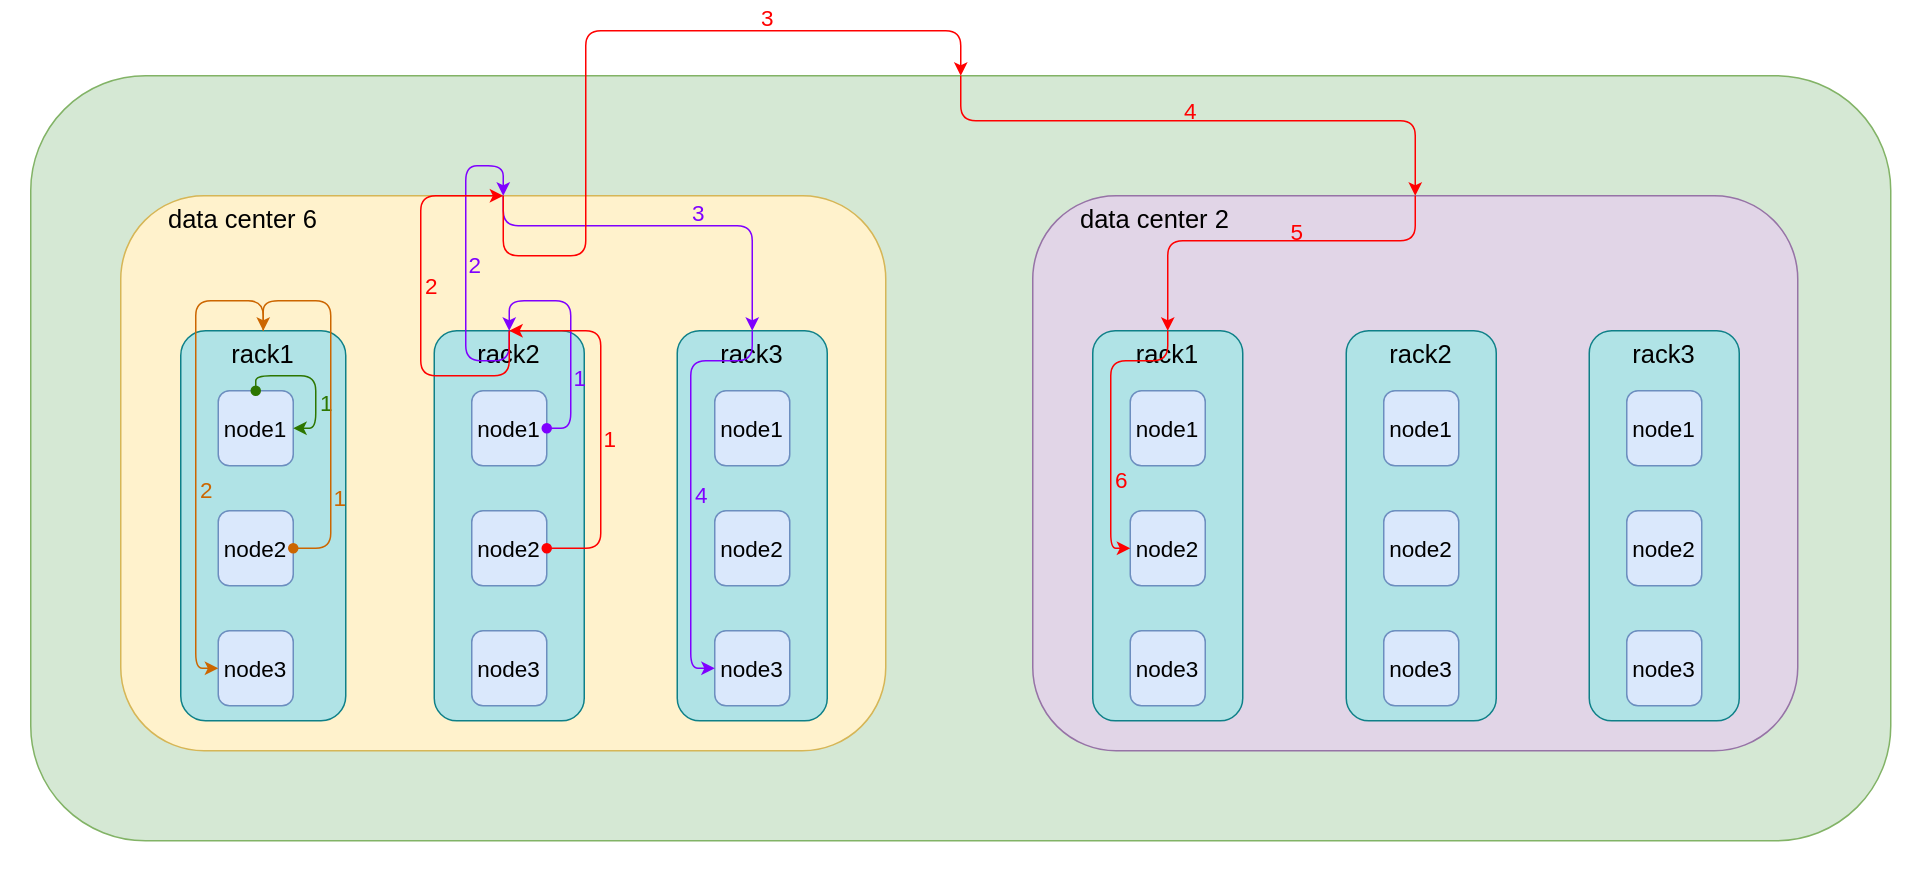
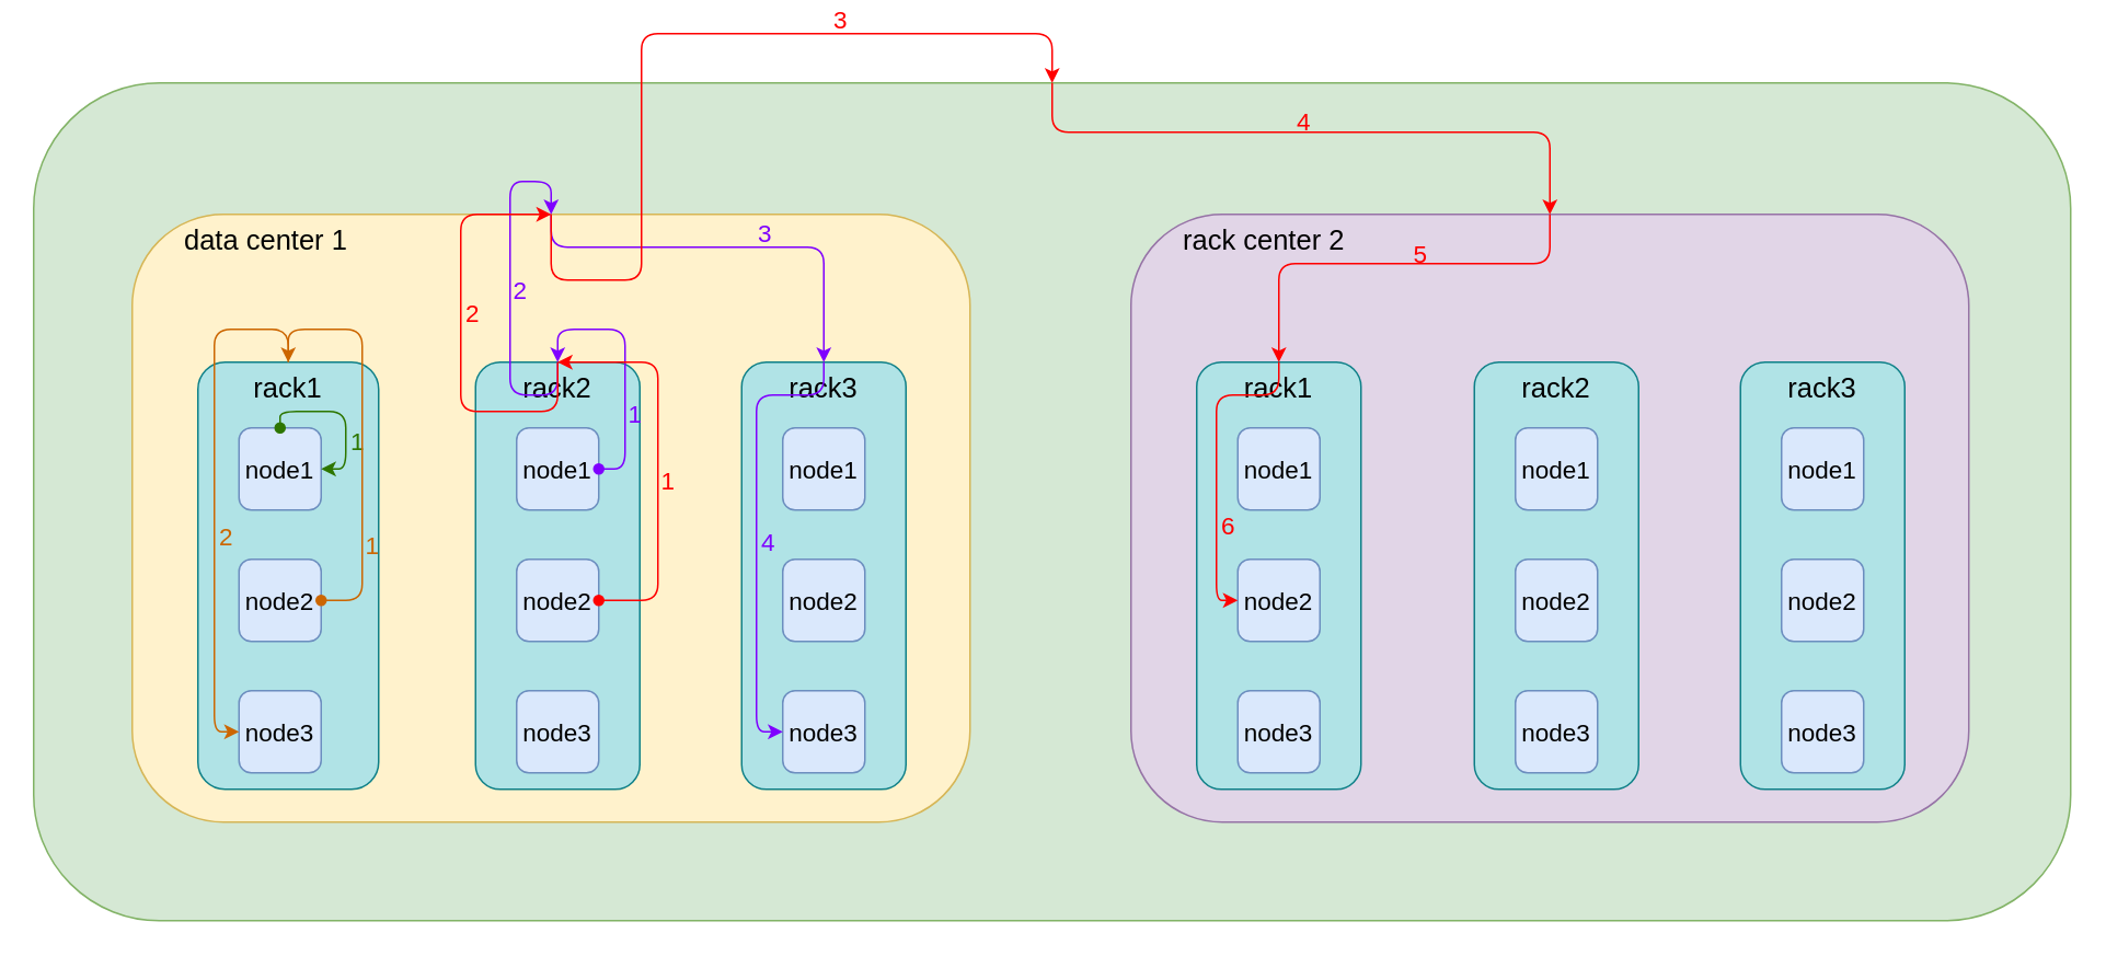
  <mxCell id="0" />
  <mxCell id="1" parent="0" />
  <mxCell id="2" style="edgeStyle=orthogonalEdgeStyle;rounded=1;orthogonalLoop=1;jettySize=auto;html=1;exitX=1;exitY=0;exitDx=0;exitDy=0;entryX=0;entryY=0;entryDx=0;entryDy=0;strokeColor=#80FF00;strokeWidth=1;fontSize=15;fontColor=#2D7600;startArrow=oval;startFill=1;endArrow=classic;endFill=1;" edge="1" parent="1" source="13" target="18"><mxGeometry relative="1" as="geometry" /></mxCell>
  <mxCell id="3" value="" style="rounded=1;whiteSpace=wrap;html=1;fontSize=17;align=center;verticalAlign=middle;fillColor=#d5e8d4;strokeColor=#82b366;spacingBottom=0;" vertex="1" parent="1"><mxGeometry x="20" y="50" width="1240" height="510" as="geometry" /></mxCell>
- <mxCell id="4" value="data center 6" style="rounded=1;whiteSpace=wrap;html=1;fillColor=#fff2cc;strokeColor=#d6b656;fontSize=17;align=left;verticalAlign=top;spacingLeft=30;" vertex="1" parent="1"><mxGeometry x="80" y="130" width="510" height="370" as="geometry" /></mxCell>
+ <mxCell id="4" value="data center 1" style="rounded=1;whiteSpace=wrap;html=1;fillColor=#fff2cc;strokeColor=#d6b656;fontSize=17;align=left;verticalAlign=top;spacingLeft=30;" vertex="1" parent="1"><mxGeometry x="80" y="130" width="510" height="370" as="geometry" /></mxCell>
  <mxCell id="5" value="rack1" style="rounded=1;whiteSpace=wrap;html=1;fillColor=#b0e3e6;strokeColor=#0e8088;fontSize=17;align=center;verticalAlign=top;" vertex="1" parent="1"><mxGeometry x="120" y="220" width="110" height="260" as="geometry" /></mxCell>
  <mxCell id="6" value="node1" style="rounded=1;whiteSpace=wrap;html=1;fillColor=#dae8fc;strokeColor=#6c8ebf;fontSize=15;align=center;verticalAlign=middle;" vertex="1" parent="1"><mxGeometry x="145" y="260" width="50" height="50" as="geometry" /></mxCell>
  <mxCell id="7" value="node2" style="rounded=1;whiteSpace=wrap;html=1;fillColor=#dae8fc;strokeColor=#6c8ebf;fontSize=15;align=center;verticalAlign=middle;" vertex="1" parent="1"><mxGeometry x="145" y="340" width="50" height="50" as="geometry" /></mxCell>
  <mxCell id="8" value="node3" style="rounded=1;whiteSpace=wrap;html=1;fillColor=#dae8fc;strokeColor=#6c8ebf;fontSize=15;align=center;verticalAlign=middle;" vertex="1" parent="1"><mxGeometry x="145" y="420" width="50" height="50" as="geometry" /></mxCell>
  <mxCell id="9" value="rack2" style="rounded=1;whiteSpace=wrap;html=1;fillColor=#b0e3e6;strokeColor=#0e8088;fontSize=17;align=center;verticalAlign=top;" vertex="1" parent="1"><mxGeometry x="289" y="220" width="100" height="260" as="geometry" /></mxCell>
  <mxCell id="10" value="node1" style="rounded=1;whiteSpace=wrap;html=1;fillColor=#dae8fc;strokeColor=#6c8ebf;fontSize=15;align=center;verticalAlign=middle;" vertex="1" parent="1"><mxGeometry x="314" y="260" width="50" height="50" as="geometry" /></mxCell>
  <mxCell id="11" value="node2" style="rounded=1;whiteSpace=wrap;html=1;fillColor=#dae8fc;strokeColor=#6c8ebf;fontSize=15;align=center;verticalAlign=middle;" vertex="1" parent="1"><mxGeometry x="314" y="340" width="50" height="50" as="geometry" /></mxCell>
  <mxCell id="12" value="node3" style="rounded=1;whiteSpace=wrap;html=1;fillColor=#dae8fc;strokeColor=#6c8ebf;fontSize=15;align=center;verticalAlign=middle;" vertex="1" parent="1"><mxGeometry x="314" y="420" width="50" height="50" as="geometry" /></mxCell>
  <mxCell id="13" value="rack3" style="rounded=1;whiteSpace=wrap;html=1;fillColor=#b0e3e6;strokeColor=#0e8088;fontSize=17;align=center;verticalAlign=top;" vertex="1" parent="1"><mxGeometry x="451" y="220" width="100" height="260" as="geometry" /></mxCell>
  <mxCell id="14" value="node1" style="rounded=1;whiteSpace=wrap;html=1;fillColor=#dae8fc;strokeColor=#6c8ebf;fontSize=15;align=center;verticalAlign=middle;" vertex="1" parent="1"><mxGeometry x="476" y="260" width="50" height="50" as="geometry" /></mxCell>
  <mxCell id="15" value="node2" style="rounded=1;whiteSpace=wrap;html=1;fillColor=#dae8fc;strokeColor=#6c8ebf;fontSize=15;align=center;verticalAlign=middle;" vertex="1" parent="1"><mxGeometry x="476" y="340" width="50" height="50" as="geometry" /></mxCell>
  <mxCell id="16" value="node3" style="rounded=1;whiteSpace=wrap;html=1;fillColor=#dae8fc;strokeColor=#6c8ebf;fontSize=15;align=center;verticalAlign=middle;" vertex="1" parent="1"><mxGeometry x="476" y="420" width="50" height="50" as="geometry" /></mxCell>
- <mxCell id="17" value="data center 2" style="rounded=1;whiteSpace=wrap;html=1;fillColor=#e1d5e7;strokeColor=#9673a6;fontSize=17;align=left;verticalAlign=top;spacingLeft=30;" vertex="1" parent="1"><mxGeometry x="688" y="130" width="510" height="370" as="geometry" /></mxCell>
+ <mxCell id="17" value="rack center 2" style="rounded=1;whiteSpace=wrap;html=1;fillColor=#e1d5e7;strokeColor=#9673a6;fontSize=17;align=left;verticalAlign=top;spacingLeft=30;" vertex="1" parent="1"><mxGeometry x="688" y="130" width="510" height="370" as="geometry" /></mxCell>
  <mxCell id="18" value="rack1" style="rounded=1;whiteSpace=wrap;html=1;fillColor=#b0e3e6;strokeColor=#0e8088;fontSize=17;align=center;verticalAlign=top;" vertex="1" parent="1"><mxGeometry x="728" y="220" width="100" height="260" as="geometry" /></mxCell>
  <mxCell id="19" value="node1" style="rounded=1;whiteSpace=wrap;html=1;fillColor=#dae8fc;strokeColor=#6c8ebf;fontSize=15;align=center;verticalAlign=middle;" vertex="1" parent="1"><mxGeometry x="753" y="260" width="50" height="50" as="geometry" /></mxCell>
  <mxCell id="20" value="node2" style="rounded=1;whiteSpace=wrap;html=1;fillColor=#dae8fc;strokeColor=#6c8ebf;fontSize=15;align=center;verticalAlign=middle;" vertex="1" parent="1"><mxGeometry x="753" y="340" width="50" height="50" as="geometry" /></mxCell>
  <mxCell id="21" value="node3" style="rounded=1;whiteSpace=wrap;html=1;fillColor=#dae8fc;strokeColor=#6c8ebf;fontSize=15;align=center;verticalAlign=middle;" vertex="1" parent="1"><mxGeometry x="753" y="420" width="50" height="50" as="geometry" /></mxCell>
  <mxCell id="22" value="rack2" style="rounded=1;whiteSpace=wrap;html=1;fillColor=#b0e3e6;strokeColor=#0e8088;fontSize=17;align=center;verticalAlign=top;" vertex="1" parent="1"><mxGeometry x="897" y="220" width="100" height="260" as="geometry" /></mxCell>
  <mxCell id="23" value="node1" style="rounded=1;whiteSpace=wrap;html=1;fillColor=#dae8fc;strokeColor=#6c8ebf;fontSize=15;align=center;verticalAlign=middle;" vertex="1" parent="1"><mxGeometry x="922" y="260" width="50" height="50" as="geometry" /></mxCell>
  <mxCell id="24" value="node2" style="rounded=1;whiteSpace=wrap;html=1;fillColor=#dae8fc;strokeColor=#6c8ebf;fontSize=15;align=center;verticalAlign=middle;" vertex="1" parent="1"><mxGeometry x="922" y="340" width="50" height="50" as="geometry" /></mxCell>
  <mxCell id="25" value="node3" style="rounded=1;whiteSpace=wrap;html=1;fillColor=#dae8fc;strokeColor=#6c8ebf;fontSize=15;align=center;verticalAlign=middle;" vertex="1" parent="1"><mxGeometry x="922" y="420" width="50" height="50" as="geometry" /></mxCell>
  <mxCell id="26" value="rack3" style="rounded=1;whiteSpace=wrap;html=1;fillColor=#b0e3e6;strokeColor=#0e8088;fontSize=17;align=center;verticalAlign=top;" vertex="1" parent="1"><mxGeometry x="1059" y="220" width="100" height="260" as="geometry" /></mxCell>
  <mxCell id="27" value="node1" style="rounded=1;whiteSpace=wrap;html=1;fillColor=#dae8fc;strokeColor=#6c8ebf;fontSize=15;align=center;verticalAlign=middle;" vertex="1" parent="1"><mxGeometry x="1084" y="260" width="50" height="50" as="geometry" /></mxCell>
  <mxCell id="28" value="node2" style="rounded=1;whiteSpace=wrap;html=1;fillColor=#dae8fc;strokeColor=#6c8ebf;fontSize=15;align=center;verticalAlign=middle;" vertex="1" parent="1"><mxGeometry x="1084" y="340" width="50" height="50" as="geometry" /></mxCell>
  <mxCell id="29" value="node3" style="rounded=1;whiteSpace=wrap;html=1;fillColor=#dae8fc;strokeColor=#6c8ebf;fontSize=15;align=center;verticalAlign=middle;" vertex="1" parent="1"><mxGeometry x="1084" y="420" width="50" height="50" as="geometry" /></mxCell>
  <mxCell id="30" style="edgeStyle=orthogonalEdgeStyle;rounded=1;orthogonalLoop=1;jettySize=auto;html=1;exitX=0.5;exitY=0;exitDx=0;exitDy=0;entryX=1;entryY=0.5;entryDx=0;entryDy=0;fontSize=18;fontColor=#C73500;fillColor=#60a917;strokeColor=#2D7600;startArrow=oval;startFill=1;" edge="1" parent="1" source="6" target="6"><mxGeometry relative="1" as="geometry"><Array as="points"><mxPoint x="170" y="250" /><mxPoint x="210" y="250" /><mxPoint x="210" y="285" /></Array></mxGeometry></mxCell>
  <mxCell id="31" value="1" style="edgeLabel;html=1;align=center;verticalAlign=middle;resizable=0;points=[];fontSize=15;fontColor=#2D7600;labelBackgroundColor=none;" vertex="1" connectable="0" parent="30"><mxGeometry x="-0.21" y="-1" relative="1" as="geometry"><mxPoint x="16" y="16" as="offset" /></mxGeometry></mxCell>
  <mxCell id="32" style="edgeStyle=orthogonalEdgeStyle;rounded=1;orthogonalLoop=1;jettySize=auto;html=1;exitX=0.5;exitY=0;exitDx=0;exitDy=0;entryX=0;entryY=0.5;entryDx=0;entryDy=0;strokeColor=#CC6600;strokeWidth=1;fontSize=15;fontColor=#2D7600;startArrow=none;startFill=0;endArrow=classic;endFill=1;" edge="1" parent="1" source="5" target="8"><mxGeometry relative="1" as="geometry"><Array as="points"><mxPoint x="175" y="200" /><mxPoint x="130" y="200" /><mxPoint x="130" y="445" /></Array></mxGeometry></mxCell>
  <mxCell id="33" value="2" style="edgeLabel;html=1;align=center;verticalAlign=middle;resizable=0;points=[];fontSize=15;fontColor=#CC6600;labelBackgroundColor=none;" vertex="1" connectable="0" parent="32"><mxGeometry x="0.211" relative="1" as="geometry"><mxPoint x="6" y="-7" as="offset" /></mxGeometry></mxCell>
  <mxCell id="34" style="edgeStyle=orthogonalEdgeStyle;rounded=1;orthogonalLoop=1;jettySize=auto;html=1;exitX=0.5;exitY=0;exitDx=0;exitDy=0;entryX=0.5;entryY=0;entryDx=0;entryDy=0;strokeColor=#7F00FF;strokeWidth=1;fontSize=15;fontColor=#2D7600;startArrow=classic;startFill=1;endArrow=none;endFill=0;fillColor=#ffff88;" edge="1" parent="1" source="4" target="9"><mxGeometry relative="1" as="geometry"><Array as="points"><mxPoint x="335" y="110" /><mxPoint x="310" y="110" /><mxPoint x="310" y="240" /><mxPoint x="339" y="240" /></Array></mxGeometry></mxCell>
  <mxCell id="35" value="2" style="edgeLabel;align=center;verticalAlign=middle;resizable=0;points=[];fontSize=15;fontColor=#7F00FF;html=1;labelBackgroundColor=none;" vertex="1" connectable="0" parent="34"><mxGeometry x="0.099" y="2" relative="1" as="geometry"><mxPoint x="3" y="-13" as="offset" /></mxGeometry></mxCell>
  <mxCell id="36" style="edgeStyle=orthogonalEdgeStyle;rounded=1;orthogonalLoop=1;jettySize=auto;html=1;exitX=0.5;exitY=0;exitDx=0;exitDy=0;entryX=0.5;entryY=0;entryDx=0;entryDy=0;strokeColor=#7F00FF;strokeWidth=1;fontSize=15;fontColor=#2D7600;startArrow=none;startFill=0;endArrow=classic;endFill=1;" edge="1" parent="1" source="4" target="13"><mxGeometry relative="1" as="geometry"><Array as="points"><mxPoint x="335" y="150" /><mxPoint x="501" y="150" /></Array></mxGeometry></mxCell>
  <mxCell id="37" value="3" style="edgeLabel;html=1;align=center;verticalAlign=middle;resizable=0;points=[];fontSize=15;fontColor=#7F00FF;labelBackgroundColor=none;" vertex="1" connectable="0" parent="36"><mxGeometry x="0.165" y="-1" relative="1" as="geometry"><mxPoint y="-11" as="offset" /></mxGeometry></mxCell>
  <mxCell id="38" style="edgeStyle=orthogonalEdgeStyle;rounded=1;orthogonalLoop=1;jettySize=auto;html=1;exitX=0.5;exitY=0;exitDx=0;exitDy=0;entryX=0;entryY=0.5;entryDx=0;entryDy=0;strokeColor=#7F00FF;strokeWidth=1;fontSize=15;fontColor=#2D7600;startArrow=none;startFill=0;endArrow=classic;endFill=1;" edge="1" parent="1" source="13" target="16"><mxGeometry relative="1" as="geometry"><Array as="points"><mxPoint x="501" y="240" /><mxPoint x="460" y="240" /><mxPoint x="460" y="445" /></Array></mxGeometry></mxCell>
  <mxCell id="39" value="4" style="edgeLabel;html=1;align=center;verticalAlign=middle;resizable=0;points=[];fontSize=15;fontColor=#7F00FF;labelBackgroundColor=none;" vertex="1" connectable="0" parent="38"><mxGeometry x="-0.032" y="-2" relative="1" as="geometry"><mxPoint x="8" y="13" as="offset" /></mxGeometry></mxCell>
  <mxCell id="40" style="edgeStyle=orthogonalEdgeStyle;rounded=1;orthogonalLoop=1;jettySize=auto;html=1;exitX=1;exitY=0.5;exitDx=0;exitDy=0;entryX=0.5;entryY=0;entryDx=0;entryDy=0;strokeColor=#7F00FF;strokeWidth=1;fontSize=15;fontColor=#2D7600;startArrow=oval;startFill=1;endArrow=classic;endFill=1;fillColor=#ffcccc;" edge="1" parent="1" source="10" target="9"><mxGeometry relative="1" as="geometry"><Array as="points"><mxPoint x="380" y="285" /><mxPoint x="380" y="200" /><mxPoint x="339" y="200" /></Array></mxGeometry></mxCell>
  <mxCell id="41" value="1" style="edgeLabel;html=1;align=center;verticalAlign=middle;resizable=0;points=[];fontSize=15;fontColor=#7F00FF;labelBackgroundColor=none;" vertex="1" connectable="0" parent="40"><mxGeometry x="-0.486" y="1" relative="1" as="geometry"><mxPoint x="6" y="-9" as="offset" /></mxGeometry></mxCell>
  <mxCell id="42" style="edgeStyle=orthogonalEdgeStyle;rounded=1;orthogonalLoop=1;jettySize=auto;html=1;exitX=0.5;exitY=0;exitDx=0;exitDy=0;entryX=0.5;entryY=0;entryDx=0;entryDy=0;strokeColor=#FF0000;strokeWidth=1;fontSize=15;fontColor=#2D7600;startArrow=none;startFill=0;endArrow=classic;endFill=1;" edge="1" parent="1" source="9" target="4"><mxGeometry relative="1" as="geometry"><Array as="points"><mxPoint x="339" y="250" /><mxPoint x="280" y="250" /><mxPoint x="280" y="130" /></Array></mxGeometry></mxCell>
  <mxCell id="43" value="2" style="edgeLabel;html=1;align=center;verticalAlign=middle;resizable=0;points=[];fontSize=15;fontColor=#FF0000;labelBackgroundColor=none;" vertex="1" connectable="0" parent="42"><mxGeometry x="0.042" y="2" relative="1" as="geometry"><mxPoint x="8" y="-12" as="offset" /></mxGeometry></mxCell>
  <mxCell id="44" style="edgeStyle=orthogonalEdgeStyle;rounded=1;orthogonalLoop=1;jettySize=auto;html=1;exitX=1;exitY=0.5;exitDx=0;exitDy=0;entryX=0.5;entryY=0;entryDx=0;entryDy=0;strokeColor=#CC6600;strokeWidth=1;fontSize=15;fontColor=#2D7600;startArrow=oval;startFill=1;endArrow=classic;endFill=1;fillColor=#ffe6cc;" edge="1" parent="1" source="7" target="5"><mxGeometry relative="1" as="geometry"><Array as="points"><mxPoint x="220" y="365" /><mxPoint x="220" y="200" /><mxPoint x="175" y="200" /></Array></mxGeometry></mxCell>
  <mxCell id="45" value="1" style="edgeLabel;html=1;align=center;verticalAlign=middle;resizable=0;points=[];fontSize=15;fontColor=#CC6600;labelBackgroundColor=none;" vertex="1" connectable="0" parent="44"><mxGeometry x="-0.209" relative="1" as="geometry"><mxPoint x="5" y="41" as="offset" /></mxGeometry></mxCell>
  <mxCell id="46" style="edgeStyle=orthogonalEdgeStyle;rounded=1;orthogonalLoop=1;jettySize=auto;html=1;exitX=0.5;exitY=0;exitDx=0;exitDy=0;strokeColor=#FF0000;strokeWidth=1;fontSize=15;fontColor=#2D7600;startArrow=none;startFill=0;endArrow=classic;endFill=1;entryX=0.5;entryY=0;entryDx=0;entryDy=0;" edge="1" parent="1" source="4" target="3"><mxGeometry relative="1" as="geometry"><Array as="points"><mxPoint x="335" y="170" /><mxPoint x="390" y="170" /><mxPoint x="390" y="20" /><mxPoint x="640" y="20" /></Array></mxGeometry></mxCell>
  <mxCell id="47" value="3" style="edgeLabel;html=1;align=center;verticalAlign=middle;resizable=0;points=[];fontSize=15;fontColor=#FF0000;labelBackgroundColor=none;" vertex="1" connectable="0" parent="46"><mxGeometry x="0.322" relative="1" as="geometry"><mxPoint x="18" y="-10" as="offset" /></mxGeometry></mxCell>
  <mxCell id="48" style="edgeStyle=orthogonalEdgeStyle;rounded=1;orthogonalLoop=1;jettySize=auto;html=1;exitX=1;exitY=0.5;exitDx=0;exitDy=0;strokeColor=#FF0000;strokeWidth=1;fontSize=15;fontColor=#2D7600;startArrow=oval;startFill=1;endArrow=classic;endFill=1;entryX=0.5;entryY=0;entryDx=0;entryDy=0;" edge="1" parent="1" source="11" target="9"><mxGeometry relative="1" as="geometry"><Array as="points"><mxPoint x="400" y="365" /><mxPoint x="400" y="220" /></Array></mxGeometry></mxCell>
  <mxCell id="49" value="1" style="edgeLabel;html=1;align=center;verticalAlign=middle;resizable=0;points=[];fontSize=15;fontColor=#FF0000;labelBackgroundColor=none;" vertex="1" connectable="0" parent="48"><mxGeometry x="-0.145" y="-1" relative="1" as="geometry"><mxPoint x="4" y="-7" as="offset" /></mxGeometry></mxCell>
  <mxCell id="50" style="edgeStyle=orthogonalEdgeStyle;rounded=1;orthogonalLoop=1;jettySize=auto;html=1;exitX=0.5;exitY=0;exitDx=0;exitDy=0;strokeColor=#FF0000;strokeWidth=1;fontSize=15;fontColor=#2D7600;startArrow=none;startFill=0;endArrow=classic;endFill=1;entryX=0.5;entryY=0;entryDx=0;entryDy=0;" edge="1" parent="1" source="3" target="17"><mxGeometry relative="1" as="geometry"><Array as="points"><mxPoint x="640" y="80" /><mxPoint x="943" y="80" /></Array></mxGeometry></mxCell>
  <mxCell id="51" value="4" style="edgeLabel;html=1;align=center;verticalAlign=middle;resizable=0;points=[];fontSize=15;fontColor=#FF0000;labelBackgroundColor=none;" vertex="1" connectable="0" parent="50"><mxGeometry x="0.121" relative="1" as="geometry"><mxPoint x="-33" y="-8" as="offset" /></mxGeometry></mxCell>
  <mxCell id="52" style="edgeStyle=orthogonalEdgeStyle;rounded=1;orthogonalLoop=1;jettySize=auto;html=1;exitX=0.5;exitY=0;exitDx=0;exitDy=0;entryX=0.5;entryY=0;entryDx=0;entryDy=0;strokeColor=#FF0000;strokeWidth=1;fontSize=15;fontColor=#2D7600;startArrow=none;startFill=0;endArrow=classic;endFill=1;" edge="1" parent="1" source="17" target="18"><mxGeometry relative="1" as="geometry"><Array as="points"><mxPoint x="943" y="160" /><mxPoint x="778" y="160" /></Array></mxGeometry></mxCell>
  <mxCell id="53" value="5" style="edgeLabel;html=1;align=center;verticalAlign=middle;resizable=0;points=[];fontSize=15;fontColor=#FF0000;labelBackgroundColor=none;" vertex="1" connectable="0" parent="52"><mxGeometry x="-0.042" relative="1" as="geometry"><mxPoint x="12" y="-7" as="offset" /></mxGeometry></mxCell>
  <mxCell id="54" style="edgeStyle=orthogonalEdgeStyle;rounded=1;orthogonalLoop=1;jettySize=auto;html=1;exitX=0.5;exitY=0;exitDx=0;exitDy=0;entryX=0;entryY=0.5;entryDx=0;entryDy=0;strokeColor=#FF0000;strokeWidth=1;fontSize=15;fontColor=#2D7600;startArrow=none;startFill=0;endArrow=classic;endFill=1;" edge="1" parent="1" source="18" target="20"><mxGeometry relative="1" as="geometry"><Array as="points"><mxPoint x="778" y="240" /><mxPoint x="740" y="240" /><mxPoint x="740" y="365" /></Array></mxGeometry></mxCell>
  <mxCell id="55" value="6" style="edgeLabel;html=1;align=center;verticalAlign=middle;resizable=0;points=[];fontSize=15;fontColor=#FF0000;labelBackgroundColor=none;" vertex="1" connectable="0" parent="54"><mxGeometry x="0.311" y="-1" relative="1" as="geometry"><mxPoint x="7" y="8" as="offset" /></mxGeometry></mxCell>
